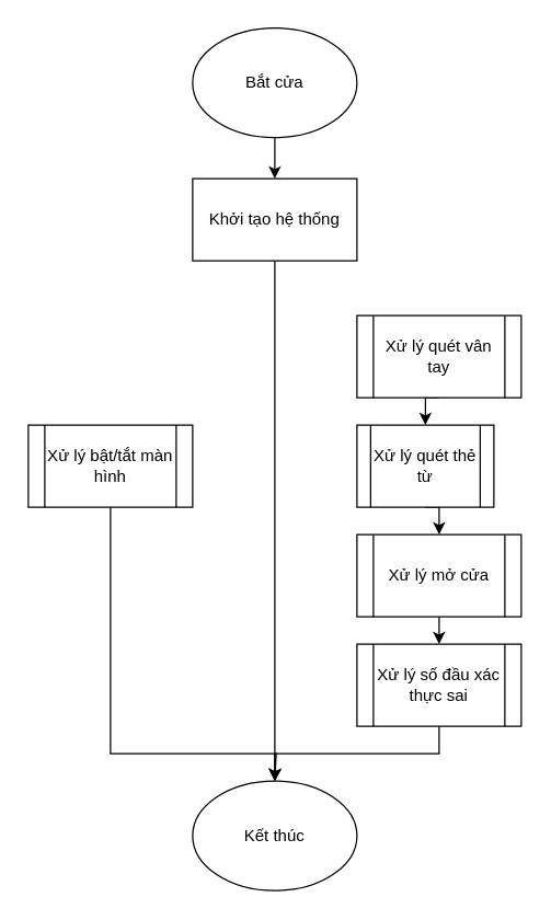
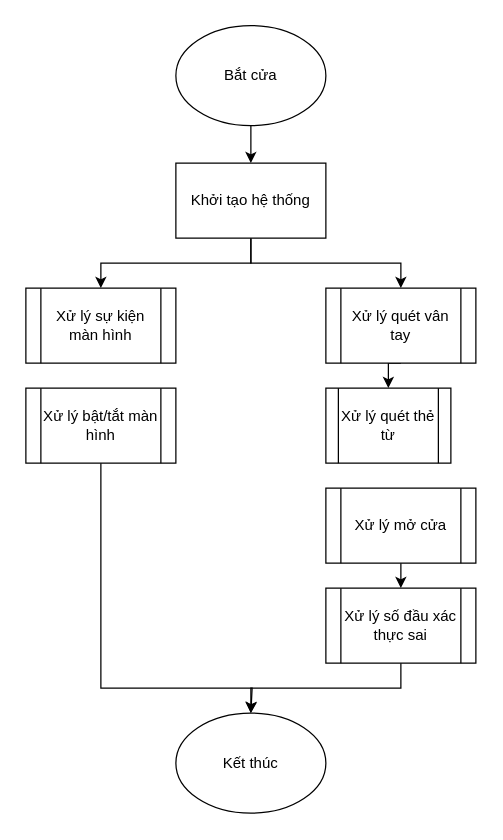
  <mxCell id="0" />
  <mxCell id="1" parent="0" />
  <mxCell id="2" style="edgeStyle=none;html=1;exitX=0.5;exitY=1;exitDx=0;exitDy=0;entryX=0.5;entryY=0;entryDx=0;entryDy=0;" parent="1" source="3" target="6" edge="1"><mxGeometry relative="1" as="geometry" /></mxCell>
  <mxCell id="3" value="Bắt cửa" style="ellipse;whiteSpace=wrap;html=1;" parent="1" vertex="1"><mxGeometry x="140" y="20" width="120" height="80" as="geometry" /></mxCell>
- <mxCell id="5" style="edgeStyle=orthogonalEdgeStyle;rounded=0;orthogonalLoop=1;jettySize=auto;html=1;exitX=0.5;exitY=1;exitDx=0;exitDy=0;" parent="1" source="6" target="12" edge="1"><mxGeometry relative="1" as="geometry" /></mxCell>
+ <mxCell id="4" style="edgeStyle=orthogonalEdgeStyle;rounded=0;orthogonalLoop=1;jettySize=auto;html=1;exitX=0.5;exitY=1;exitDx=0;exitDy=0;entryX=0.5;entryY=0;entryDx=0;entryDy=0;" parent="1" source="6" target="7" edge="1"><mxGeometry relative="1" as="geometry" /></mxCell>
+ <mxCell id="5" style="edgeStyle=orthogonalEdgeStyle;rounded=0;orthogonalLoop=1;jettySize=auto;html=1;exitX=0.5;exitY=1;exitDx=0;exitDy=0;entryX=0.5;entryY=0;entryDx=0;entryDy=0;" parent="1" source="6" target="9" edge="1"><mxGeometry relative="1" as="geometry" /></mxCell>
  <mxCell id="6" value="Khởi tạo hệ thống" style="rounded=0;whiteSpace=wrap;html=1;" parent="1" vertex="1"><mxGeometry x="140" y="130" width="120" height="60" as="geometry" /></mxCell>
+ <mxCell id="7" value="Xử lý sự kiện màn hình" style="shape=process;whiteSpace=wrap;html=1;backgroundOutline=1;" parent="1" vertex="1"><mxGeometry x="20" y="230" width="120" height="60" as="geometry" /></mxCell>
  <mxCell id="8" style="edgeStyle=orthogonalEdgeStyle;rounded=0;orthogonalLoop=1;jettySize=auto;html=1;exitX=0.5;exitY=1;exitDx=0;exitDy=0;entryX=0.5;entryY=0;entryDx=0;entryDy=0;" parent="1" source="9" target="11" edge="1"><mxGeometry relative="1" as="geometry" /></mxCell>
  <mxCell id="9" value="Xử lý quét vân tay" style="shape=process;whiteSpace=wrap;html=1;backgroundOutline=1;" parent="1" vertex="1"><mxGeometry x="260" y="230" width="120" height="60" as="geometry" /></mxCell>
- <mxCell id="10" style="edgeStyle=orthogonalEdgeStyle;rounded=0;orthogonalLoop=1;jettySize=auto;html=1;exitX=0.5;exitY=1;exitDx=0;exitDy=0;entryX=0.5;entryY=0;entryDx=0;entryDy=0;" parent="1" source="11" target="18" edge="1"><mxGeometry relative="1" as="geometry" /></mxCell>
  <mxCell id="11" value="Xử lý quét thẻ từ" style="shape=process;whiteSpace=wrap;html=1;backgroundOutline=1;" parent="1" vertex="1"><mxGeometry x="260" y="310" width="100" height="60" as="geometry" /></mxCell>
  <mxCell id="12" value="Kết thúc" style="ellipse;whiteSpace=wrap;html=1;" parent="1" vertex="1"><mxGeometry x="140" y="570" width="120" height="80" as="geometry" /></mxCell>
  <mxCell id="13" style="edgeStyle=orthogonalEdgeStyle;rounded=0;orthogonalLoop=1;jettySize=auto;html=1;exitX=0.5;exitY=1;exitDx=0;exitDy=0;" edge="1" parent="1" source="14"><mxGeometry relative="1" as="geometry"><mxPoint x="200" y="570" as="targetPoint" /><Array as="points"><mxPoint x="80" y="550" /><mxPoint x="201" y="550" /></Array></mxGeometry></mxCell>
  <mxCell id="14" value="Xử lý bật/tắt màn hình" style="shape=process;whiteSpace=wrap;html=1;backgroundOutline=1;" parent="1" vertex="1"><mxGeometry x="20" y="310" width="120" height="60" as="geometry" /></mxCell>
  <mxCell id="15" style="edgeStyle=orthogonalEdgeStyle;rounded=0;orthogonalLoop=1;jettySize=auto;html=1;exitX=0.5;exitY=1;exitDx=0;exitDy=0;entryX=0.5;entryY=0;entryDx=0;entryDy=0;" edge="1" parent="1" source="16" target="12"><mxGeometry relative="1" as="geometry" /></mxCell>
  <mxCell id="16" value="Xử lý số đầu xác thực sai" style="shape=process;whiteSpace=wrap;html=1;backgroundOutline=1;" parent="1" vertex="1"><mxGeometry x="260" y="470" width="120" height="60" as="geometry" /></mxCell>
  <mxCell id="17" style="edgeStyle=none;html=1;exitX=0.5;exitY=1;exitDx=0;exitDy=0;entryX=0.5;entryY=0;entryDx=0;entryDy=0;" parent="1" source="18" target="16" edge="1"><mxGeometry relative="1" as="geometry" /></mxCell>
  <mxCell id="18" value="Xử lý mở cửa" style="shape=process;whiteSpace=wrap;html=1;backgroundOutline=1;" parent="1" vertex="1"><mxGeometry x="260" y="390" width="120" height="60" as="geometry" /></mxCell>
